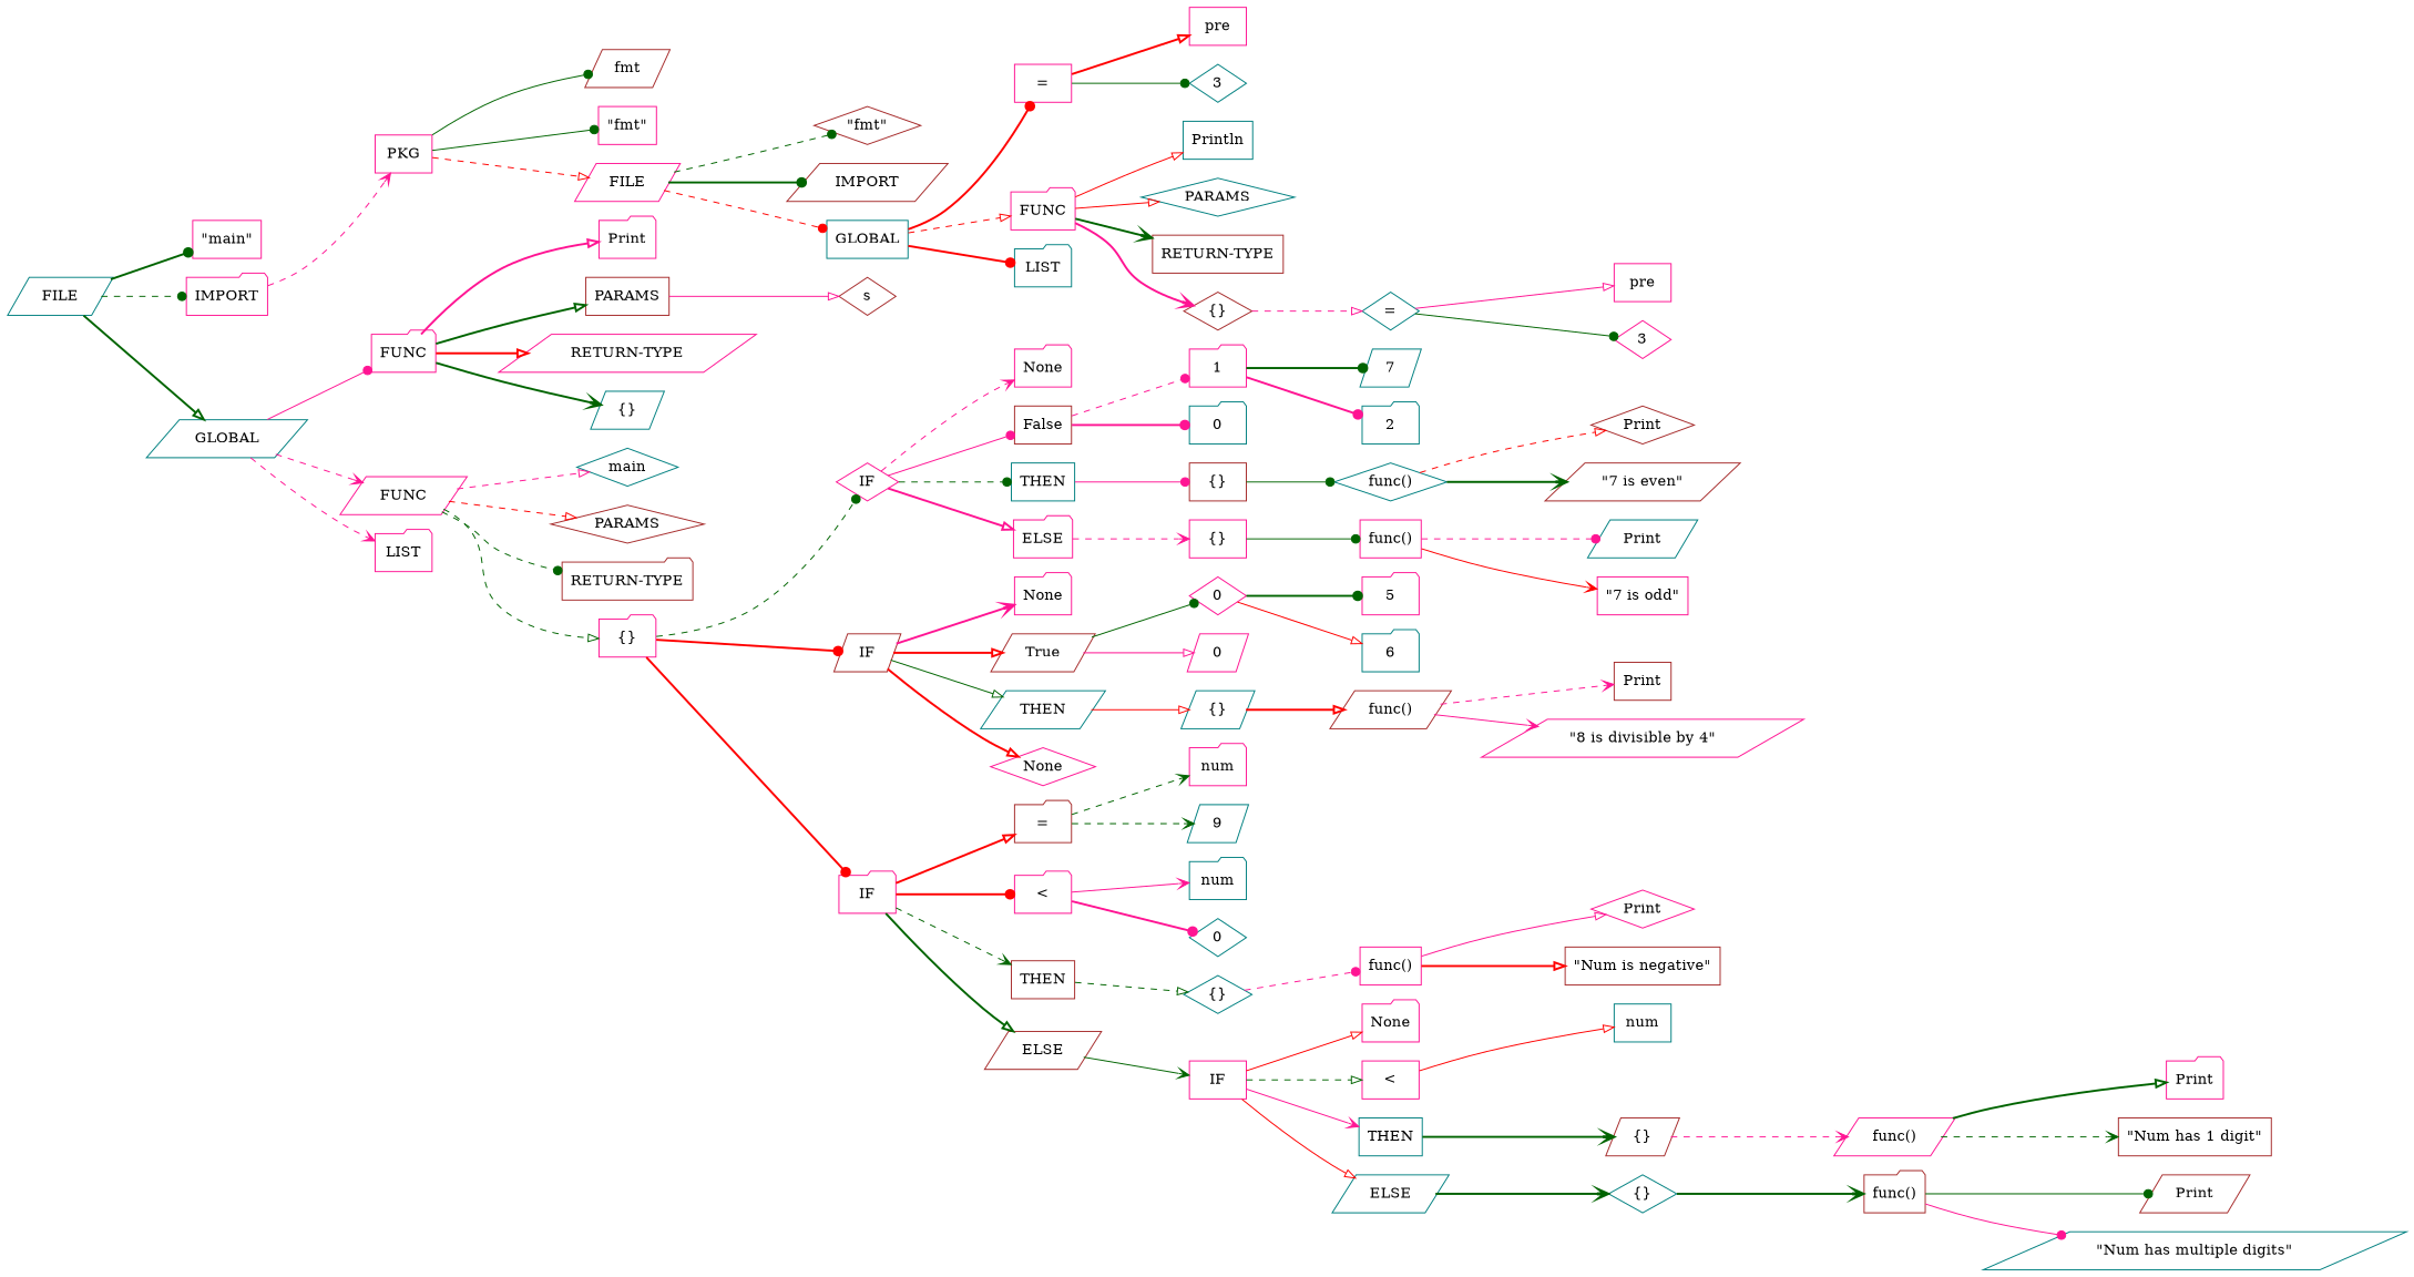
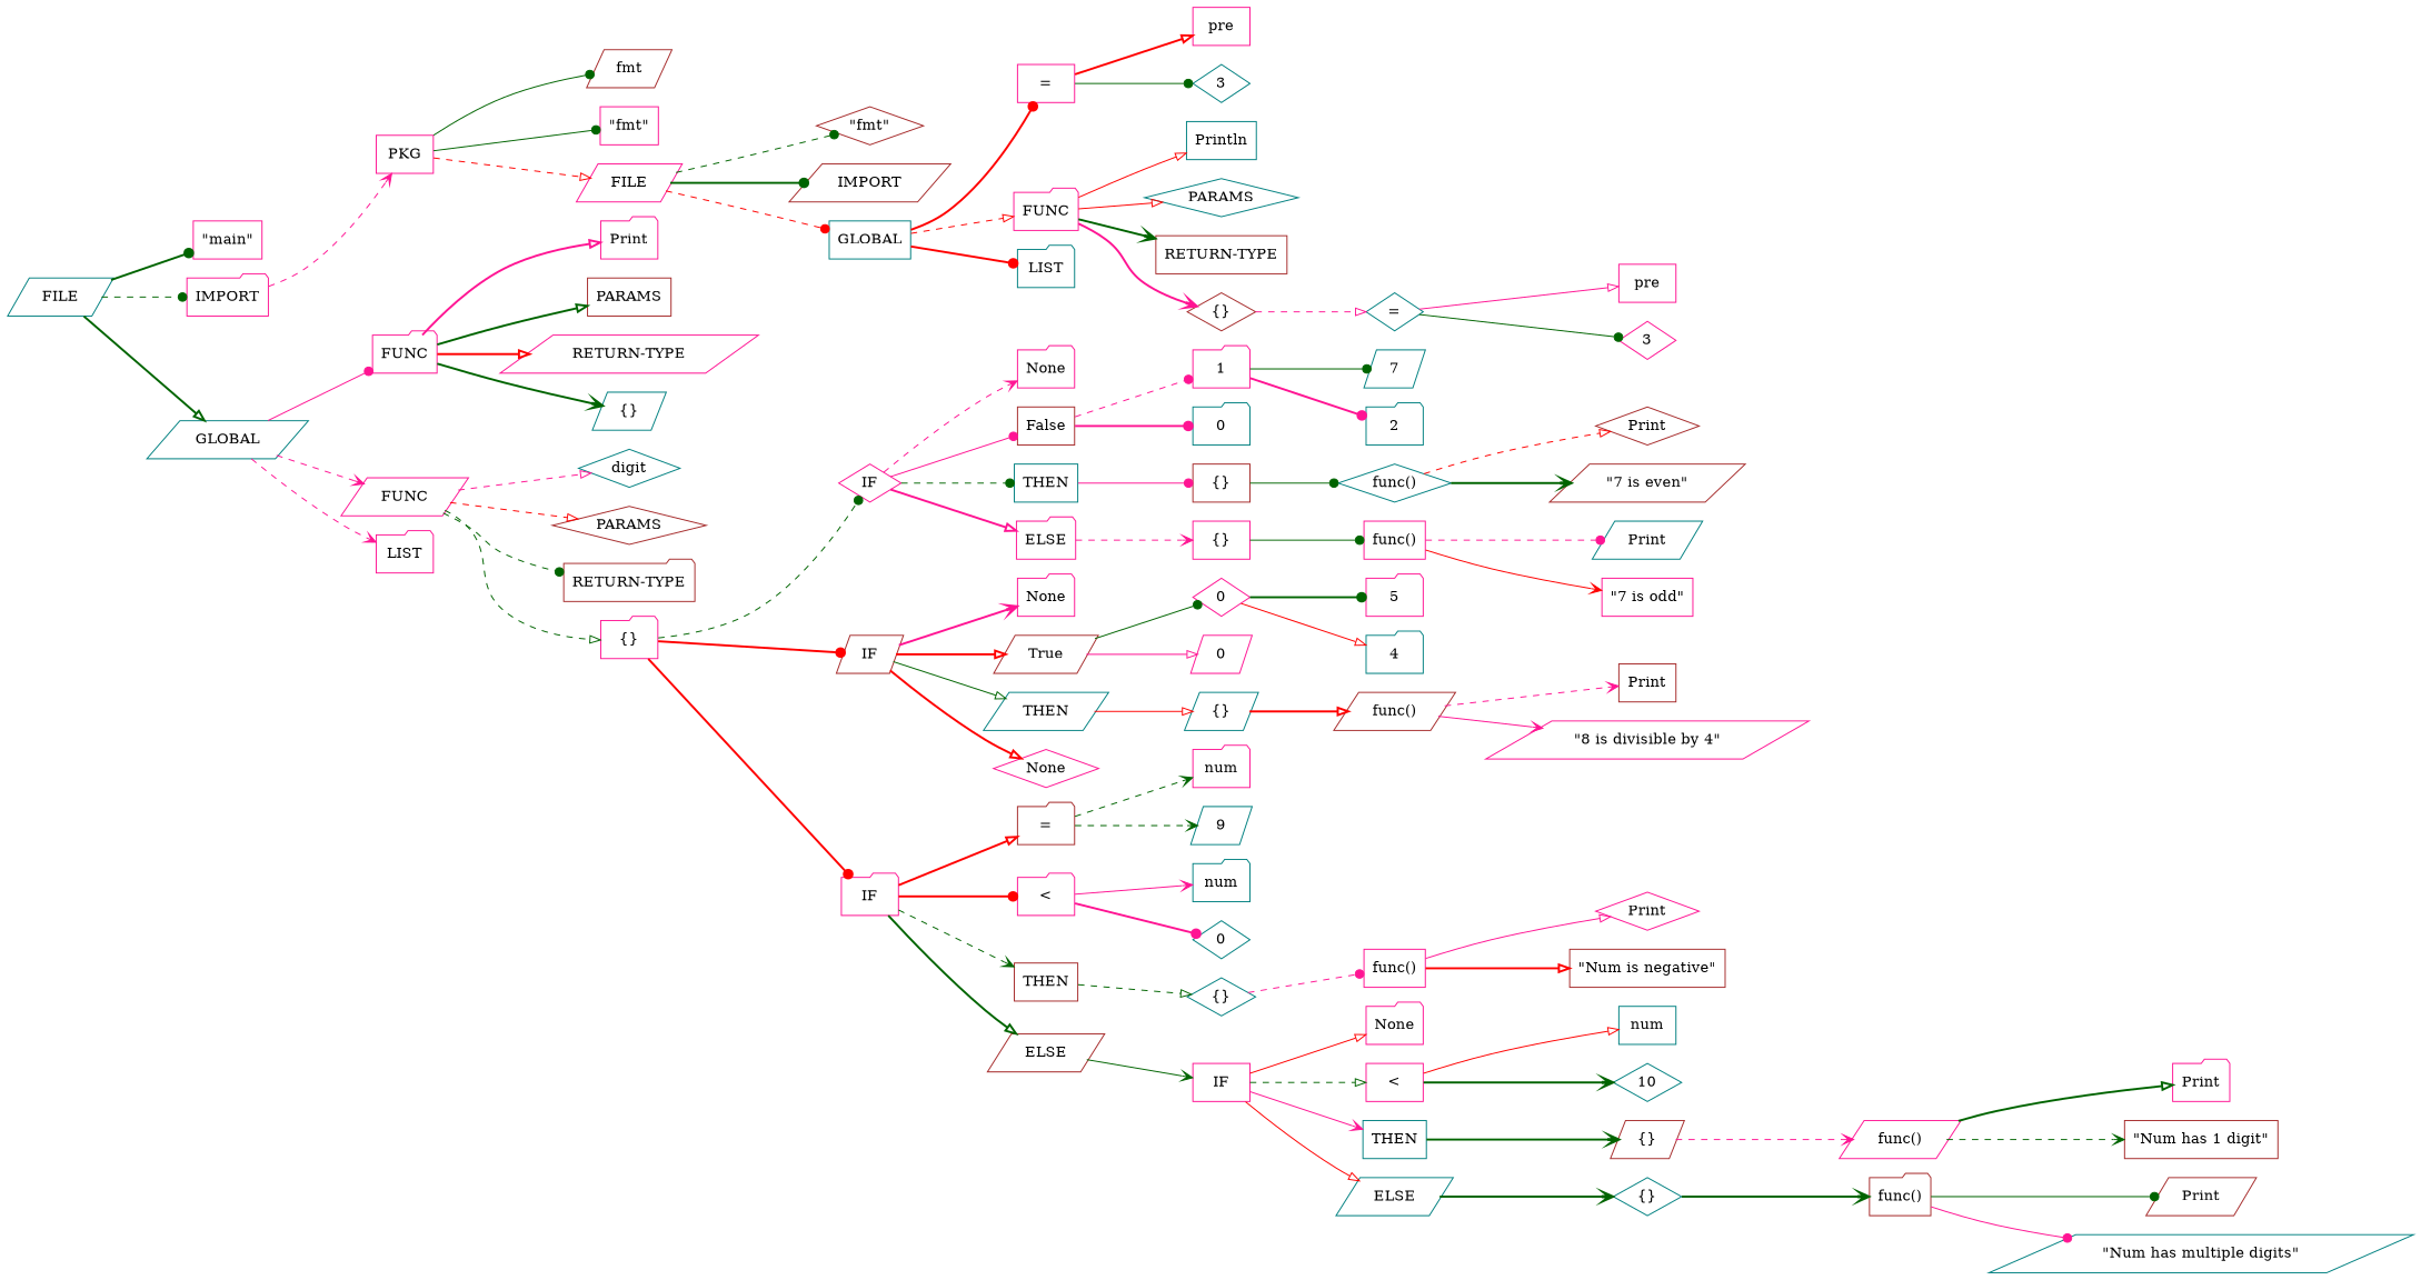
  digraph {
    rankdir=LR
    node [color=deeppink shape=parallelogram]
    edge [arrowhead=onormal color=darkgreen style=bold]
    n1 [color=teal label=FILE]
    n2 [label="\"main\"" shape=box]
    n3 [label=IMPORT shape=folder]
    n4 [color=teal label=GLOBAL]
    n5 [label=PKG shape=box]
    n6 [label=FUNC shape=folder]
    n7 [label=FUNC]
    n8 [label=LIST shape=folder]
    n9 [color=brown label=fmt]
    n10 [label="\"fmt\"" shape=box]
    n11 [label=FILE]
    n12 [color=brown label="\"fmt\"" shape=diamond]
    n13 [color=brown label=IMPORT]
    n14 [color=teal label=GLOBAL shape=box]
    n15 [label="=" shape=box]
    n16 [label=FUNC shape=folder]
    n17 [color=teal label=LIST shape=folder]
    n18 [label=pre shape=box]
    n19 [color=teal label=3 shape=diamond]
    n20 [color=teal label=Println shape=box]
    n21 [color=teal label=PARAMS shape=diamond]
    n22 [color=brown label="RETURN-TYPE" shape=box]
    n23 [color=brown label="{}" shape=diamond]
    n24 [color=teal label="=" shape=diamond]
    n25 [label=pre shape=box]
    n26 [label=3 shape=diamond]
    n27 [label=Print shape=folder]
    n28 [color=brown label=PARAMS shape=box]
    n29 [label="RETURN-TYPE"]
    n30 [color=teal label="{}"]
-   n31 [color=teal label=main shape=diamond]
+   n31 [color=teal label=digit shape=diamond]
    n32 [color=brown label=PARAMS shape=diamond]
    n33 [color=brown label="RETURN-TYPE" shape=folder]
    n34 [label="{}" shape=folder]
-   n35 [color=brown label=s shape=diamond]
    n36 [label=IF shape=diamond]
    n37 [color=brown label=IF]
    n38 [label=IF shape=folder]
    n39 [label=None shape=folder]
    n40 [color=brown label=False shape=box]
    n41 [color=teal label=THEN shape=box]
    n42 [label=ELSE shape=folder]
    n43 [label=None shape=folder]
    n44 [color=brown label=True]
    n45 [color=teal label=THEN]
    n46 [label=None shape=diamond]
    n47 [color=brown label="=" shape=folder]
    n48 [label="<" shape=folder]
    n49 [color=brown label=THEN shape=box]
    n50 [color=brown label=ELSE]
    n51 [label=1 shape=folder]
    n52 [color=teal label=0 shape=folder]
    n53 [color=brown label="{}" shape=box]
    n54 [label="{}" shape=box]
    n55 [color=teal label=7]
    n56 [color=teal label=2 shape=folder]
    n57 [color=teal label="func()" shape=diamond]
    n58 [color=brown label=Print shape=diamond]
    n59 [color=brown label="\"7 is even\""]
    n60 [label="func()" shape=box]
    n61 [color=teal label=Print]
    n62 [label="\"7 is odd\"" shape=box]
    n63 [label=0 shape=diamond]
    n64 [label=0]
    n65 [color=teal label="{}"]
    n66 [label=5 shape=folder]
-   n67 [color=teal label=6 shape=folder]
+   n67 [color=teal label=4 shape=folder]
    n68 [color=brown label="func()"]
    n69 [color=brown label=Print shape=box]
    n70 [label="\"8 is divisible by 4\""]
    n71 [label=num shape=folder]
    n72 [color=teal label=9]
    n73 [color=teal label=num shape=folder]
    n74 [color=teal label=0 shape=diamond]
    n75 [color=teal label="{}" shape=diamond]
    n76 [label=IF shape=box]
    n77 [label="func()" shape=box]
    n78 [label=Print shape=diamond]
    n79 [color=brown label="\"Num is negative\"" shape=box]
    n80 [label=None shape=folder]
    n81 [label="<" shape=box]
    n82 [color=teal label=THEN shape=box]
    n83 [color=teal label=ELSE]
    n84 [color=teal label=num shape=box]
+   n85 [color=teal label=10 shape=diamond]
    n86 [color=brown label="{}"]
    n87 [color=teal label="{}" shape=diamond]
    n88 [label="func()"]
    n89 [label=Print shape=folder]
    n90 [color=brown label="\"Num has 1 digit\"" shape=box]
    n91 [color=brown label="func()" shape=folder]
    n92 [color=brown label=Print]
    n93 [color=teal label="\"Num has multiple digits\""]
    n1 -> n2 [arrowhead=dot]
    n1 -> n3 [arrowhead=dot style=dashed]
    n1 -> n4
    n3 -> n5 [arrowhead=vee color=deeppink style=dashed]
    n4 -> n6 [arrowhead=dot color=deeppink style=solid]
    n4 -> n7 [arrowhead=vee color=deeppink style=dashed]
    n4 -> n8 [arrowhead=vee color=deeppink style=dashed]
    n5 -> n9 [arrowhead=dot style=solid]
    n5 -> n10 [arrowhead=dot style=solid]
    n5 -> n11 [color=red style=dashed]
    n6 -> n27 [color=deeppink]
    n6 -> n28
    n6 -> n29 [color=red]
    n6 -> n30 [arrowhead=vee]
    n7 -> n31 [color=deeppink style=dashed]
    n7 -> n32 [color=red style=dashed]
    n7 -> n33 [arrowhead=dot style=dashed]
    n7 -> n34 [style=dashed]
    n11 -> n12 [arrowhead=dot style=dashed]
    n11 -> n13 [arrowhead=dot]
    n11 -> n14 [arrowhead=dot color=red style=dashed]
    n14 -> n15 [arrowhead=dot color=red]
    n14 -> n16 [color=red style=dashed]
    n14 -> n17 [arrowhead=dot color=red]
    n15 -> n18 [color=red]
    n15 -> n19 [arrowhead=dot style=solid]
    n16 -> n20 [color=red style=solid]
    n16 -> n21 [color=red style=solid]
    n16 -> n22 [arrowhead=vee]
    n16 -> n23 [arrowhead=vee color=deeppink]
    n23 -> n24 [color=deeppink style=dashed]
    n24 -> n25 [color=deeppink style=solid]
    n24 -> n26 [arrowhead=dot style=solid]
-   n28 -> n35 [color=deeppink style=solid]
    n34 -> n36 [arrowhead=dot style=dashed]
    n34 -> n37 [arrowhead=dot color=red]
    n34 -> n38 [arrowhead=dot color=red]
    n36 -> n39 [arrowhead=vee color=deeppink style=dashed]
    n36 -> n40 [arrowhead=dot color=deeppink style=solid]
    n36 -> n41 [arrowhead=dot style=dashed]
    n36 -> n42 [color=deeppink]
    n37 -> n43 [arrowhead=vee color=deeppink]
    n37 -> n44 [color=red]
    n37 -> n45 [style=solid]
    n37 -> n46 [color=red]
    n38 -> n47 [color=red]
    n38 -> n48 [arrowhead=dot color=red]
    n38 -> n49 [arrowhead=vee style=dashed]
    n38 -> n50
    n40 -> n51 [arrowhead=dot color=deeppink style=dashed]
    n40 -> n52 [arrowhead=dot color=deeppink]
    n41 -> n53 [arrowhead=dot color=deeppink style=solid]
    n42 -> n54 [arrowhead=vee color=deeppink style=dashed]
    n44 -> n63 [arrowhead=dot style=solid]
    n44 -> n64 [color=deeppink style=solid]
    n45 -> n65 [color=red style=solid]
    n47 -> n71 [arrowhead=vee style=dashed]
    n47 -> n72 [arrowhead=vee style=dashed]
    n48 -> n73 [arrowhead=vee color=deeppink style=solid]
    n48 -> n74 [arrowhead=dot color=deeppink]
    n49 -> n75 [style=dashed]
    n50 -> n76 [arrowhead=vee style=solid]
-   n51 -> n55 [arrowhead=dot]
+   n51 -> n55 [arrowhead=dot style=solid]
    n51 -> n56 [arrowhead=dot color=deeppink]
    n53 -> n57 [arrowhead=dot style=solid]
    n54 -> n60 [arrowhead=dot style=solid]
    n57 -> n58 [color=red style=dashed]
    n57 -> n59 [arrowhead=vee]
    n60 -> n61 [arrowhead=dot color=deeppink style=dashed]
    n60 -> n62 [arrowhead=vee color=red style=solid]
    n63 -> n66 [arrowhead=dot]
    n63 -> n67 [color=red style=solid]
    n65 -> n68 [color=red]
    n68 -> n69 [arrowhead=vee color=deeppink style=dashed]
    n68 -> n70 [arrowhead=vee color=deeppink style=solid]
    n75 -> n77 [arrowhead=dot color=deeppink style=dashed]
    n76 -> n80 [color=red style=solid]
    n76 -> n81 [style=dashed]
    n76 -> n82 [arrowhead=vee color=deeppink style=solid]
    n76 -> n83 [color=red style=solid]
    n77 -> n78 [color=deeppink style=solid]
    n77 -> n79 [color=red]
    n81 -> n84 [color=red style=solid]
+   n81 -> n85 [arrowhead=vee]
    n82 -> n86 [arrowhead=vee]
    n83 -> n87 [arrowhead=vee]
    n86 -> n88 [arrowhead=vee color=deeppink style=dashed]
    n87 -> n91 [arrowhead=vee]
    n88 -> n89
    n88 -> n90 [arrowhead=vee style=dashed]
    n91 -> n92 [arrowhead=dot style=solid]
    n91 -> n93 [arrowhead=dot color=deeppink style=solid]
  }
